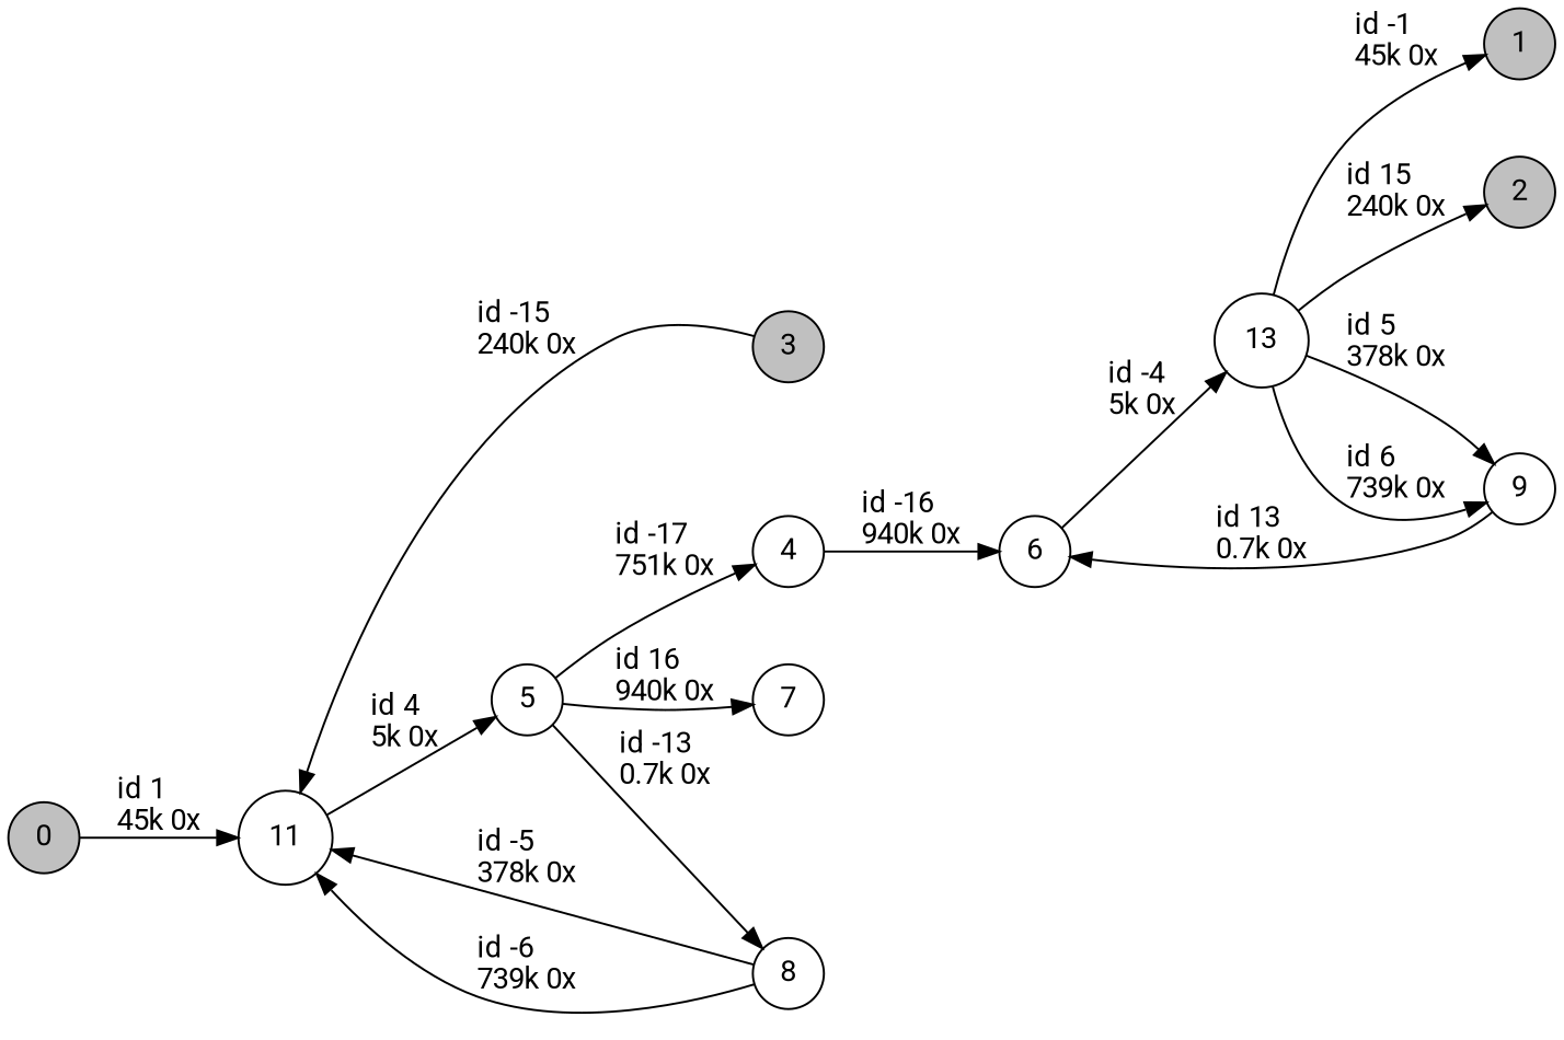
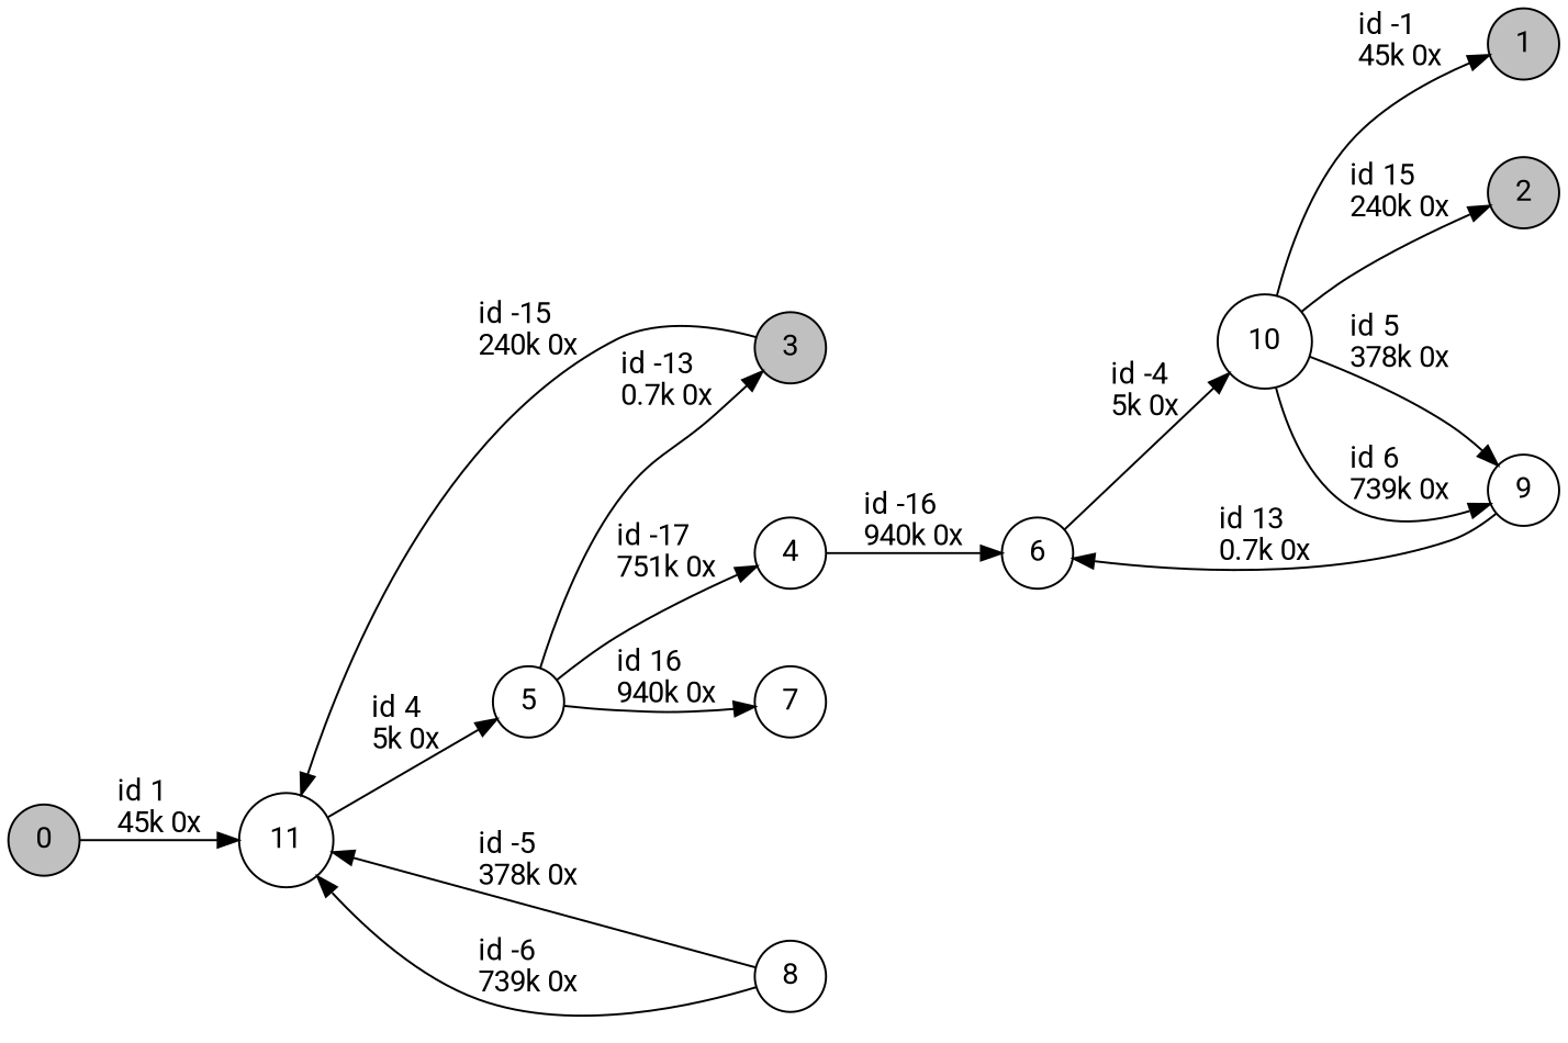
  digraph {
    fontname=Roboto
    nodesep=0.5
    rankdir=LR
    node [fontname=Roboto shape=circle]
    edge [color=black fontname=Roboto]
    0 [fillcolor=grey height=0.3 style=filled]
    11 [height=0.3]
    5 [height=0.3]
    1 [fillcolor=grey height=0.3 style=filled]
    2 [fillcolor=grey height=0.3 style=filled]
    3 [fillcolor=grey height=0.3 style=filled]
    4 [height=0.3]
    7 [height=0.3]
    8 [height=0.3]
    6 [height=0.3]
-   10 [height=0.3 label=13]
+   10 [height=0.3]
    9 [height=0.3]
    0 -> 11 [label="id 1\l45k 0x"]
    11 -> 5 [label="id 4\l5k 0x"]
    5 -> 4 [label="id -17\l751k 0x"]
    5 -> 7 [label="id 16\l940k 0x"]
-   5 -> 8 [label="id -13\l0.7k 0x"]
+   5 -> 3 [label="id -13\l0.7k 0x"]
    3 -> 11 [label="id -15\l240k 0x"]
    4 -> 6 [label="id -16\l940k 0x"]
    8 -> 11 [label="id -5\l378k 0x"]
    8 -> 11 [label="id -6\l739k 0x"]
    6 -> 10 [label="id -4\l5k 0x"]
    10 -> 1 [label="id -1\l45k 0x"]
    10 -> 2 [label="id 15\l240k 0x"]
    10 -> 9 [label="id 5\l378k 0x"]
    10 -> 9 [label="id 6\l739k 0x"]
    9 -> 6 [label="id 13\l0.7k 0x"]
  }
